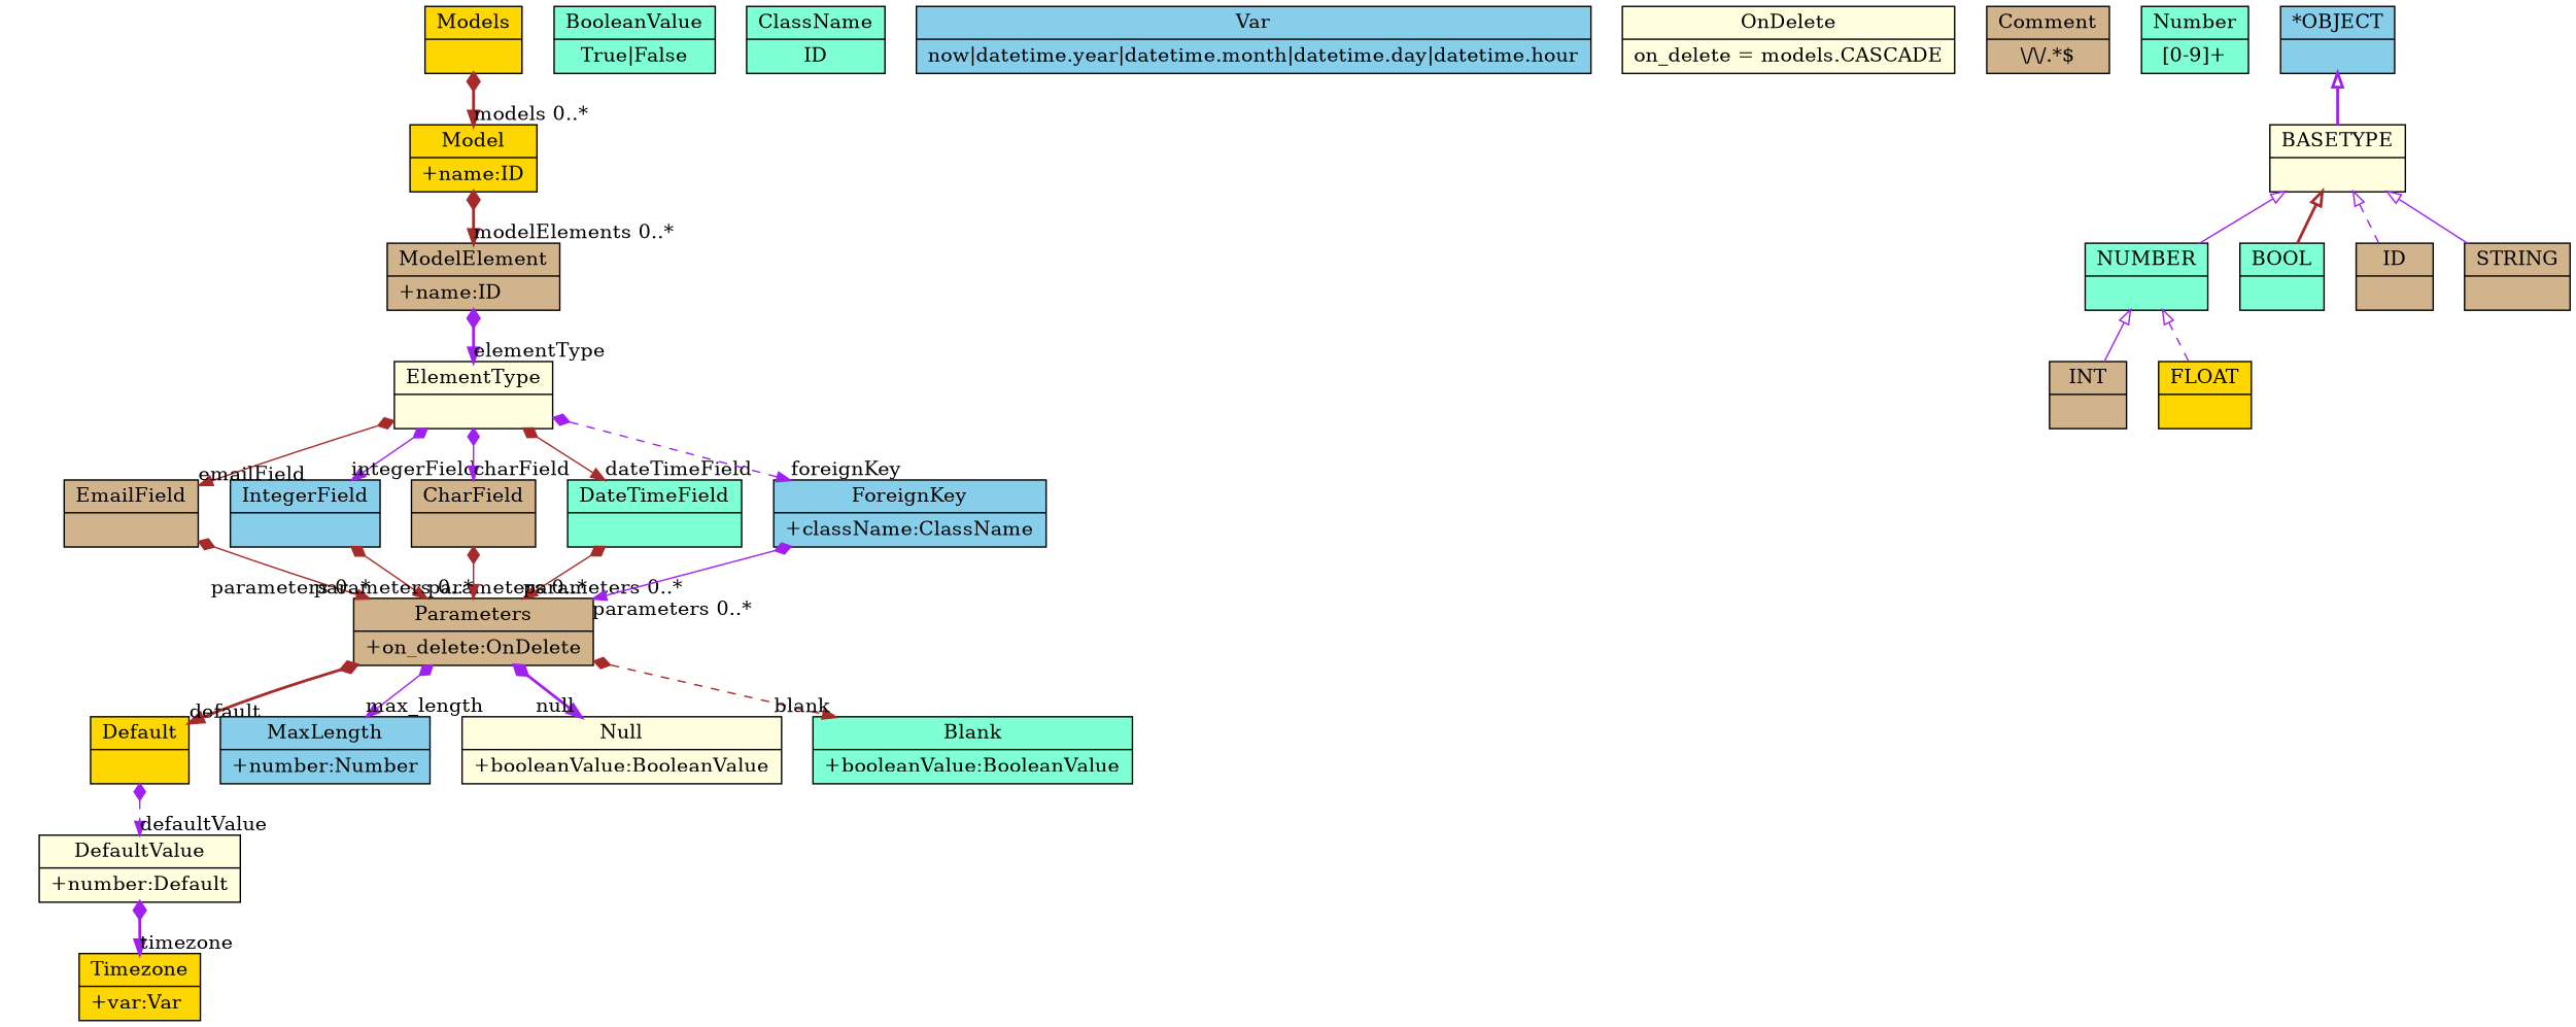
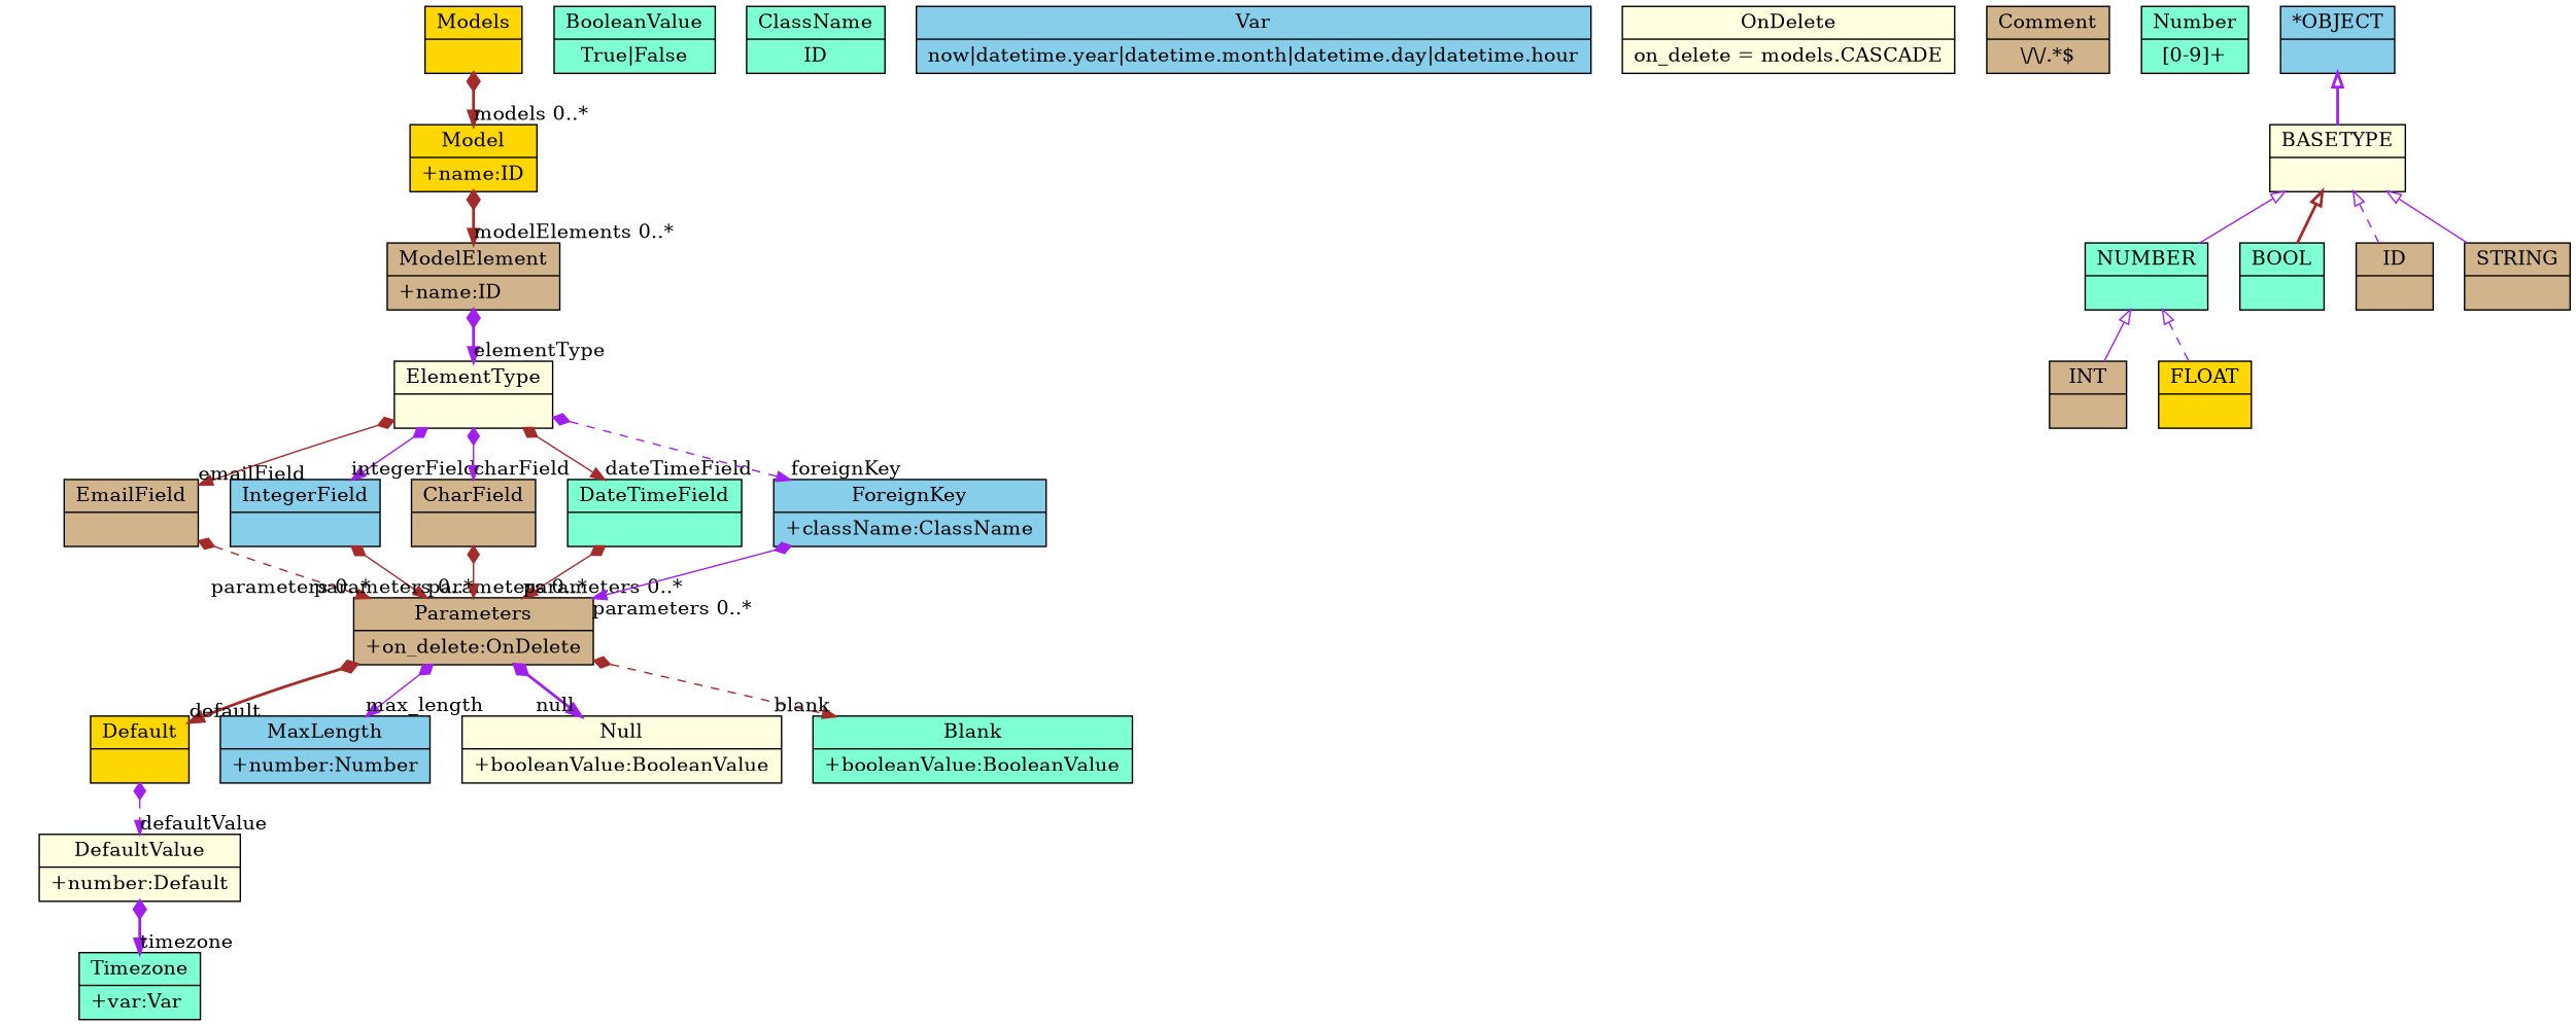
  digraph {
    fontname="Bitstream Vera Sans"
    fontsize=8
    nodesep=0.3
    node [fillcolor=tan shape=record style=filled]
    edge [arrowtail=diamond color=purple dir=both style=solid]
    n1 [label="{EmailField|}"]
    n2 [label="{Parameters|+on_delete:OnDelete\l}"]
    n3 [fillcolor=gold label="{Default|}"]
    n4 [fillcolor=skyblue label="{MaxLength|+number:Number\l}"]
    n5 [fillcolor=lightyellow label="{Null|+booleanValue:BooleanValue\l}"]
    n6 [fillcolor=aquamarine label="{Blank|+booleanValue:BooleanValue\l}"]
    n7 [fillcolor=lightyellow label="{DefaultValue|+number:Default\l}"]
    n8 [fillcolor=skyblue label="{IntegerField|}"]
    n9 [fillcolor=aquamarine label="{BooleanValue|True\|False}"]
-   n10 [fillcolor=gold label="{Timezone|+var:Var\l}"]
+   n10 [fillcolor=aquamarine label="{Timezone|+var:Var\l}"]
    n11 [label="{ModelElement|+name:ID\l}"]
    n12 [fillcolor=lightyellow label="{ElementType|}"]
    n13 [label="{CharField|}"]
    n14 [fillcolor=aquamarine label="{DateTimeField|}"]
    n15 [fillcolor=skyblue label="{ForeignKey|+className:ClassName\l}"]
    n16 [fillcolor=aquamarine label="{ClassName|ID}"]
    n17 [fillcolor=skyblue label="{Var|now\|datetime.year\|datetime.month\|datetime.day\|datetime.hour}"]
    n18 [fillcolor=gold label="{Model|+name:ID\l}"]
    n19 [fillcolor=gold label="{Models|}"]
    n20 [fillcolor=lightyellow label="{OnDelete|on_delete = models.CASCADE}"]
    n21 [label="{Comment|\\/\\/.*$}"]
    n22 [fillcolor=aquamarine label="{Number|[0-9]+}"]
    n23 [label="{INT|}"]
    n24 [fillcolor=aquamarine label="{NUMBER|}"]
    n25 [fillcolor=gold label="{FLOAT|}"]
    n26 [fillcolor=aquamarine label="{BOOL|}"]
    n27 [fillcolor=lightyellow label="{BASETYPE|}"]
    n28 [label="{ID|}"]
    n29 [label="{STRING|}"]
    n30 [fillcolor=skyblue label="{*OBJECT|}"]
-   n1 -> n2 [color=brown headlabel="parameters 0..*"]
+   n1 -> n2 [color=brown headlabel="parameters 0..*" style=dashed]
    n2 -> n3 [color=brown headlabel="default " style=bold]
    n2 -> n4 [headlabel="max_length "]
    n2 -> n5 [headlabel="null " style=bold]
    n2 -> n6 [color=brown headlabel="blank " style=dashed]
    n3 -> n7 [headlabel="defaultValue " style=dashed]
    n7 -> n10 [headlabel="timezone " style=bold]
    n8 -> n2 [color=brown headlabel="parameters 0..*"]
    n11 -> n12 [headlabel="elementType " style=bold]
    n12 -> n1 [color=brown headlabel="emailField "]
    n12 -> n8 [headlabel="integerField "]
    n12 -> n13 [headlabel="charField "]
    n12 -> n14 [color=brown headlabel="dateTimeField "]
    n12 -> n15 [headlabel="foreignKey " style=dashed]
    n13 -> n2 [color=brown headlabel="parameters 0..*"]
    n14 -> n2 [color=brown headlabel="parameters 0..*"]
    n15 -> n2 [headlabel="parameters 0..*"]
    n18 -> n11 [color=brown headlabel="modelElements 0..*" style=bold]
    n19 -> n18 [color=brown headlabel="models 0..*" style=bold]
    n24 -> n23 [arrowtail=empty dir=back]
    n24 -> n25 [arrowtail=empty dir=back style=dashed]
    n27 -> n24 [arrowtail=empty dir=back]
    n27 -> n26 [arrowtail=empty color=brown dir=back style=bold]
    n27 -> n28 [arrowtail=empty dir=back style=dashed]
    n27 -> n29 [arrowtail=empty dir=back]
    n30 -> n27 [arrowtail=empty dir=back style=bold]
  }
